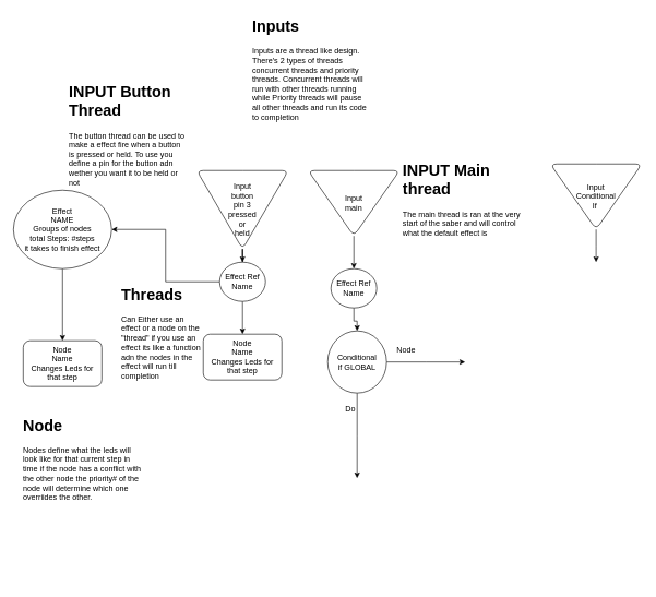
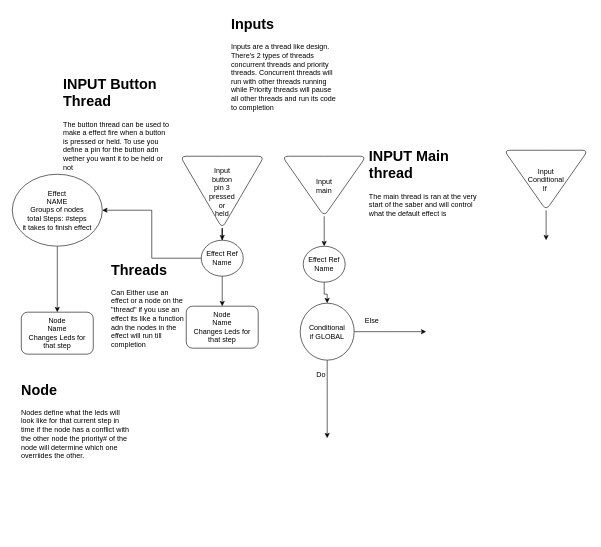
  <mxCell id="0" />
  <mxCell id="1" parent="0" />
  <mxCell id="2" value="Node&lt;br&gt;Name&lt;br&gt;Changes Leds for that step" style="rounded=1;whiteSpace=wrap;html=1;fontSize=12;glass=0;strokeWidth=1;shadow=0;" parent="1" vertex="1"><mxGeometry x="35" y="520" width="120" height="70" as="geometry" /></mxCell>
  <mxCell id="3" style="edgeStyle=orthogonalEdgeStyle;rounded=0;orthogonalLoop=1;jettySize=auto;html=1;entryX=0.5;entryY=0;entryDx=0;entryDy=0;" edge="1" parent="1" source="4" target="20"><mxGeometry relative="1" as="geometry"><mxPoint x="540" y="390" as="targetPoint" /></mxGeometry></mxCell>
  <mxCell id="4" value="Input&lt;br&gt;main" style="triangle;whiteSpace=wrap;html=1;rotation=0;rounded=1;direction=south;" vertex="1" parent="1"><mxGeometry x="470" y="260" width="140" height="100" as="geometry" /></mxCell>
  <mxCell id="5" style="edgeStyle=orthogonalEdgeStyle;rounded=0;orthogonalLoop=1;jettySize=auto;html=1;entryX=0.5;entryY=0;entryDx=0;entryDy=0;" edge="1" parent="1" source="6" target="21"><mxGeometry relative="1" as="geometry"><mxPoint x="370" y="390" as="targetPoint" /></mxGeometry></mxCell>
  <mxCell id="6" value="Input&lt;br&gt;button&lt;br&gt;pin 3&lt;br&gt;pressed &lt;br&gt;or &lt;br&gt;held" style="triangle;whiteSpace=wrap;html=1;rotation=0;rounded=1;direction=south;" vertex="1" parent="1"><mxGeometry x="300" y="260" width="140" height="120" as="geometry" /></mxCell>
  <mxCell id="7" style="edgeStyle=orthogonalEdgeStyle;rounded=0;orthogonalLoop=1;jettySize=auto;html=1;exitX=0.5;exitY=1;exitDx=0;exitDy=0;" edge="1" parent="1" source="15" target="2"><mxGeometry relative="1" as="geometry"><mxPoint x="100" y="420" as="sourcePoint" /></mxGeometry></mxCell>
  <mxCell id="8" style="edgeStyle=orthogonalEdgeStyle;rounded=0;orthogonalLoop=1;jettySize=auto;html=1;entryX=1;entryY=0.5;entryDx=0;entryDy=0;exitX=0;exitY=0.5;exitDx=0;exitDy=0;" edge="1" parent="1" source="21" target="15"><mxGeometry relative="1" as="geometry"><mxPoint x="330" y="430" as="sourcePoint" /><mxPoint x="180" y="350" as="targetPoint" /></mxGeometry></mxCell>
  <mxCell id="9" style="edgeStyle=orthogonalEdgeStyle;rounded=0;orthogonalLoop=1;jettySize=auto;html=1;entryX=0.5;entryY=0;entryDx=0;entryDy=0;" edge="1" parent="1" source="21" target="10"><mxGeometry relative="1" as="geometry"><mxPoint x="370" y="470" as="sourcePoint" /></mxGeometry></mxCell>
  <mxCell id="10" value="Node&lt;br&gt;Name&lt;br&gt;Changes Leds for that step" style="rounded=1;whiteSpace=wrap;html=1;fontSize=12;glass=0;strokeWidth=1;shadow=0;" vertex="1" parent="1"><mxGeometry x="310" y="510" width="120" height="70" as="geometry" /></mxCell>
  <mxCell id="11" value="&lt;h1&gt;Threads&lt;/h1&gt;&lt;div&gt;Can Either use an effect or a node on the &quot;thread&quot; if you use an effect its like a function adn the nodes in the effect will run till completion&lt;/div&gt;" style="text;html=1;strokeColor=none;fillColor=none;spacing=5;spacingTop=-20;whiteSpace=wrap;overflow=hidden;rounded=0;" vertex="1" parent="1"><mxGeometry x="180" y="430" width="130" height="160" as="geometry" /></mxCell>
  <mxCell id="12" value="&lt;h1&gt;Node&lt;/h1&gt;&lt;p&gt;Nodes define what the leds will look like for that current step in time if the node has a conflict with the other node the priority# of the node will determine which one overriides the other.&lt;/p&gt;" style="text;html=1;strokeColor=none;fillColor=none;spacing=5;spacingTop=-20;whiteSpace=wrap;overflow=hidden;rounded=0;" vertex="1" parent="1"><mxGeometry x="30" y="630" width="190" height="260" as="geometry" /></mxCell>
  <mxCell id="13" value="&lt;h1&gt;INPUT Main thread&lt;/h1&gt;&lt;p&gt;The main thread is ran at the very start of the saber and will control what the default effect is&lt;/p&gt;" style="text;html=1;strokeColor=none;fillColor=none;spacing=5;spacingTop=-20;whiteSpace=wrap;overflow=hidden;rounded=0;" vertex="1" parent="1"><mxGeometry x="610" y="240" width="190" height="120" as="geometry" /></mxCell>
  <mxCell id="14" value="&lt;h1&gt;INPUT Button Thread&lt;/h1&gt;&lt;p&gt;The button thread can be used to make a effect fire when a button is pressed or held. To use you define a pin for the button adn wether you want it to be held or not&lt;/p&gt;" style="text;html=1;strokeColor=none;fillColor=none;spacing=5;spacingTop=-20;whiteSpace=wrap;overflow=hidden;rounded=0;" vertex="1" parent="1"><mxGeometry x="100" y="120" width="190" height="180" as="geometry" /></mxCell>
  <mxCell id="15" value="&lt;span&gt;Effect&lt;/span&gt;&lt;br&gt;&lt;span&gt;NAME&lt;/span&gt;&lt;br&gt;&lt;span&gt;Groups of nodes&lt;/span&gt;&lt;br&gt;&lt;span&gt;total Steps: #steps&lt;/span&gt;&lt;br&gt;&lt;span&gt;it takes to finish effect&lt;/span&gt;" style="ellipse;whiteSpace=wrap;html=1;rounded=1;" vertex="1" parent="1"><mxGeometry x="20" y="290" width="150" height="120" as="geometry" /></mxCell>
  <mxCell id="16" style="edgeStyle=orthogonalEdgeStyle;rounded=0;orthogonalLoop=1;jettySize=auto;html=1;" edge="1" parent="1" source="18"><mxGeometry relative="1" as="geometry"><mxPoint x="710" y="552.5" as="targetPoint" /></mxGeometry></mxCell>
  <mxCell id="17" style="edgeStyle=orthogonalEdgeStyle;rounded=0;orthogonalLoop=1;jettySize=auto;html=1;" edge="1" parent="1" source="18"><mxGeometry relative="1" as="geometry"><mxPoint x="545" y="730" as="targetPoint" /></mxGeometry></mxCell>
  <mxCell id="18" value="Conditional&lt;br&gt;if GLOBAL" style="ellipse;whiteSpace=wrap;html=1;" vertex="1" parent="1"><mxGeometry x="500" y="505" width="90" height="95" as="geometry" /></mxCell>
  <mxCell id="19" style="edgeStyle=orthogonalEdgeStyle;rounded=0;orthogonalLoop=1;jettySize=auto;html=1;" edge="1" parent="1" source="20" target="18"><mxGeometry relative="1" as="geometry" /></mxCell>
  <mxCell id="20" value="&lt;span&gt;Effect Ref&lt;/span&gt;&lt;br&gt;&lt;span&gt;Name&lt;/span&gt;" style="ellipse;whiteSpace=wrap;html=1;rounded=1;" vertex="1" parent="1"><mxGeometry x="505" y="410" width="70" height="60" as="geometry" /></mxCell>
  <mxCell id="21" value="&lt;span&gt;Effect Ref&lt;/span&gt;&lt;br&gt;&lt;span&gt;Name&lt;/span&gt;" style="ellipse;whiteSpace=wrap;html=1;rounded=1;" vertex="1" parent="1"><mxGeometry x="335" y="400" width="70" height="60" as="geometry" /></mxCell>
- <mxCell id="22" value="Node" style="text;html=1;strokeColor=none;fillColor=none;align=center;verticalAlign=middle;whiteSpace=wrap;rounded=0;" vertex="1" parent="1"><mxGeometry x="590" y="520" width="60" height="30" as="geometry" /></mxCell>
+ <mxCell id="22" value="Else" style="text;html=1;strokeColor=none;fillColor=none;align=center;verticalAlign=middle;whiteSpace=wrap;rounded=0;" vertex="1" parent="1"><mxGeometry x="590" y="520" width="60" height="30" as="geometry" /></mxCell>
  <mxCell id="23" value="Do" style="text;html=1;strokeColor=none;fillColor=none;align=center;verticalAlign=middle;whiteSpace=wrap;rounded=0;" vertex="1" parent="1"><mxGeometry x="505" y="610" width="60" height="30" as="geometry" /></mxCell>
  <mxCell id="24" style="edgeStyle=orthogonalEdgeStyle;rounded=0;orthogonalLoop=1;jettySize=auto;html=1;" edge="1" parent="1" source="25"><mxGeometry relative="1" as="geometry"><mxPoint x="910" y="400" as="targetPoint" /></mxGeometry></mxCell>
  <mxCell id="25" value="Input&lt;br&gt;Conditional&lt;br&gt;If&amp;nbsp;" style="triangle;whiteSpace=wrap;html=1;rotation=0;rounded=1;direction=south;" vertex="1" parent="1"><mxGeometry x="840" y="250" width="140" height="100" as="geometry" /></mxCell>
  <mxCell id="26" value="&lt;h1&gt;Inputs&lt;/h1&gt;&lt;div&gt;Inputs are a thread like design.&amp;nbsp;&lt;/div&gt;&lt;div&gt;There's 2 types of threads concurrent threads and priority threads. Concurrent threads will run with other threads running&lt;/div&gt;&lt;div&gt;while Priority threads will pause all other threads and run its code to completion&lt;/div&gt;&lt;div&gt;&lt;br&gt;&lt;/div&gt;" style="text;html=1;strokeColor=none;fillColor=none;spacing=5;spacingTop=-20;whiteSpace=wrap;overflow=hidden;rounded=0;" vertex="1" parent="1"><mxGeometry x="380" y="20" width="190" height="180" as="geometry" /></mxCell>
